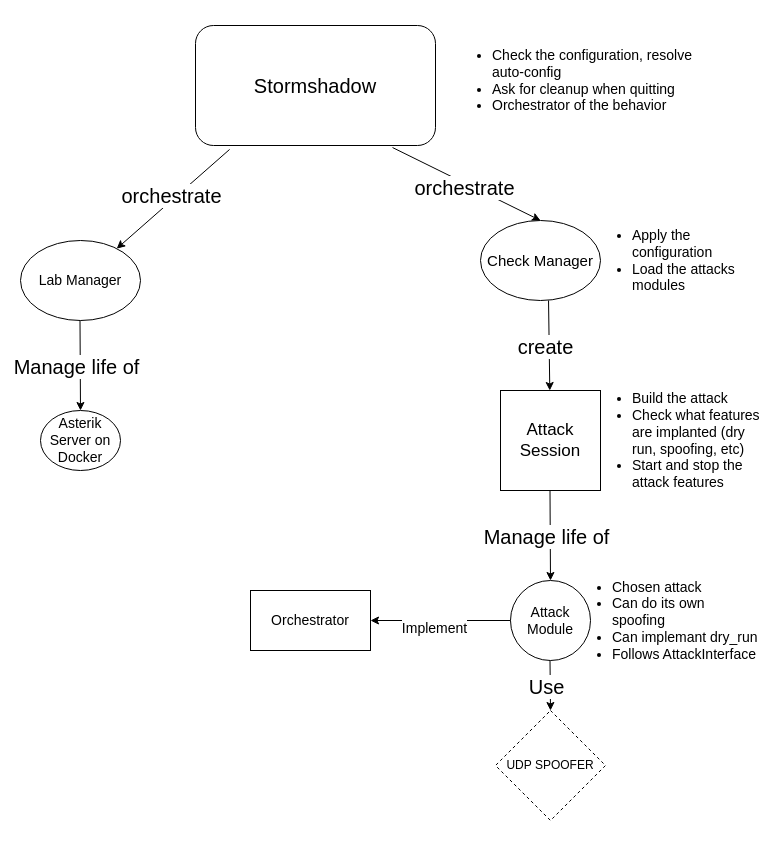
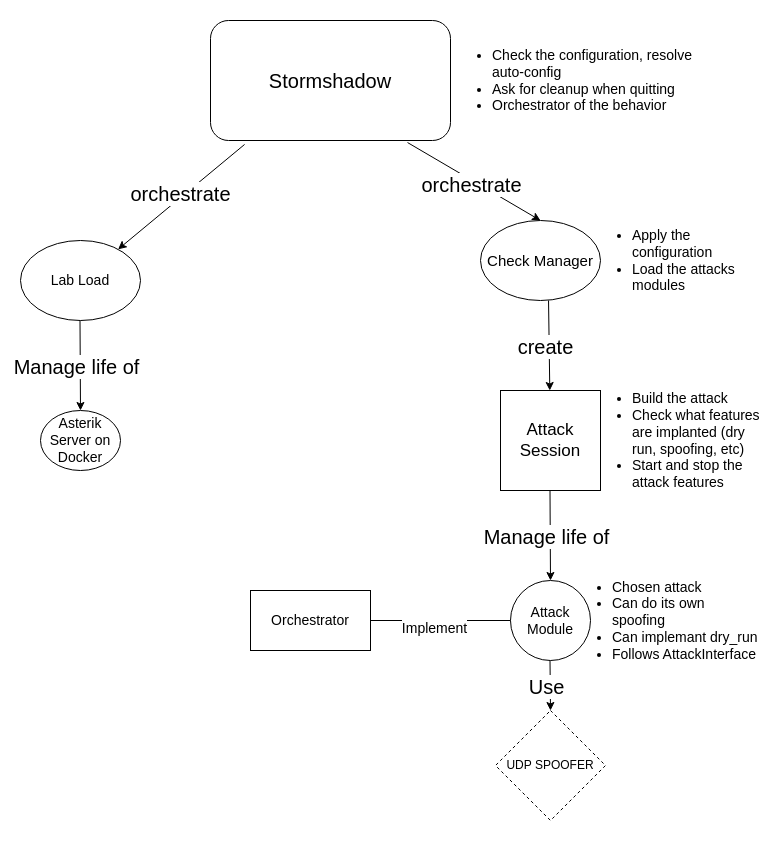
  <mxCell id="0" />
  <mxCell id="1" parent="0" />
- <mxCell id="2" value="&lt;div&gt;&lt;font style=&quot;font-size: 20px;&quot;&gt;Stormshadow&lt;/font&gt;&lt;/div&gt;" style="rounded=1;whiteSpace=wrap;html=1;" vertex="1" parent="1"><mxGeometry x="195" y="25" width="240" height="120" as="geometry" /></mxCell>
+ <mxCell id="2" value="&lt;div&gt;&lt;font style=&quot;font-size: 20px;&quot;&gt;Stormshadow&lt;/font&gt;&lt;/div&gt;" style="rounded=1;whiteSpace=wrap;html=1;" vertex="1" parent="1"><mxGeometry x="210" y="20" width="240" height="120" as="geometry" /></mxCell>
  <mxCell id="3" value="" style="endArrow=classic;html=1;rounded=0;exitX=0.142;exitY=1.033;exitDx=0;exitDy=0;exitPerimeter=0;" edge="1" parent="1" source="2" target="5"><mxGeometry width="50" height="50" relative="1" as="geometry"><mxPoint x="320" y="280" as="sourcePoint" /><mxPoint x="190" y="240" as="targetPoint" /></mxGeometry></mxCell>
  <mxCell id="4" value="&lt;font style=&quot;font-size: 20px;&quot;&gt;orchestrate&lt;/font&gt;" style="edgeLabel;html=1;align=center;verticalAlign=middle;resizable=0;points=[];" vertex="1" connectable="0" parent="3"><mxGeometry x="-0.009" y="-4" relative="1" as="geometry"><mxPoint as="offset" /></mxGeometry></mxCell>
- <mxCell id="5" value="Lab Manager" style="ellipse;whiteSpace=wrap;html=1;fontSize=14;" vertex="1" parent="1"><mxGeometry x="20" y="240" width="120" height="80" as="geometry" /></mxCell>
+ <mxCell id="5" value="Lab Load" style="ellipse;whiteSpace=wrap;html=1;fontSize=14;" vertex="1" parent="1"><mxGeometry x="20" y="240" width="120" height="80" as="geometry" /></mxCell>
  <mxCell id="6" value="Check Manager" style="ellipse;whiteSpace=wrap;html=1;fontSize=15;" vertex="1" parent="1"><mxGeometry x="480" y="220" width="120" height="80" as="geometry" /></mxCell>
  <mxCell id="7" value="" style="endArrow=classic;html=1;rounded=0;exitX=0.821;exitY=1.017;exitDx=0;exitDy=0;exitPerimeter=0;entryX=0.5;entryY=0;entryDx=0;entryDy=0;" edge="1" parent="1" source="2" target="6"><mxGeometry width="50" height="50" relative="1" as="geometry"><mxPoint x="346" y="160" as="sourcePoint" /><mxPoint x="220" y="265" as="targetPoint" /></mxGeometry></mxCell>
  <mxCell id="8" value="&lt;font style=&quot;font-size: 20px;&quot;&gt;orchestrate&lt;/font&gt;" style="edgeLabel;html=1;align=center;verticalAlign=middle;resizable=0;points=[];" vertex="1" connectable="0" parent="7"><mxGeometry x="-0.009" y="-4" relative="1" as="geometry"><mxPoint as="offset" /></mxGeometry></mxCell>
  <mxCell id="9" value="Attack Session" style="whiteSpace=wrap;html=1;aspect=fixed;fontSize=17;" vertex="1" parent="1"><mxGeometry x="500" y="390" width="100" height="100" as="geometry" /></mxCell>
  <mxCell id="10" value="" style="endArrow=classic;html=1;rounded=0;exitX=0.567;exitY=1;exitDx=0;exitDy=0;exitPerimeter=0;" edge="1" parent="1" source="6" target="9"><mxGeometry width="50" height="50" relative="1" as="geometry"><mxPoint x="540" y="300" as="sourcePoint" /><mxPoint x="550" y="390" as="targetPoint" /></mxGeometry></mxCell>
  <mxCell id="11" value="&lt;font style=&quot;font-size: 20px;&quot;&gt;create&lt;/font&gt;" style="edgeLabel;html=1;align=center;verticalAlign=middle;resizable=0;points=[];" vertex="1" connectable="0" parent="10"><mxGeometry x="-0.009" y="-4" relative="1" as="geometry"><mxPoint as="offset" /></mxGeometry></mxCell>
  <mxCell id="12" value="" style="endArrow=classic;html=1;rounded=0;exitX=0.567;exitY=1;exitDx=0;exitDy=0;exitPerimeter=0;entryX=0.5;entryY=0;entryDx=0;entryDy=0;" edge="1" parent="1" target="14"><mxGeometry width="50" height="50" relative="1" as="geometry"><mxPoint x="549.5" y="490" as="sourcePoint" /><mxPoint x="550.5" y="580" as="targetPoint" /></mxGeometry></mxCell>
  <mxCell id="13" value="&lt;font style=&quot;font-size: 20px;&quot;&gt;Manage life of&lt;br&gt;&lt;/font&gt;" style="edgeLabel;html=1;align=center;verticalAlign=middle;resizable=0;points=[];" vertex="1" connectable="0" parent="12"><mxGeometry x="-0.009" y="-4" relative="1" as="geometry"><mxPoint as="offset" /></mxGeometry></mxCell>
  <mxCell id="14" value="&lt;font style=&quot;font-size: 13px;&quot;&gt;&lt;font style=&quot;font-size: 14px;&quot;&gt;Attack Module&lt;/font&gt;&lt;br&gt;&lt;/font&gt;" style="ellipse;whiteSpace=wrap;html=1;aspect=fixed;" vertex="1" parent="1"><mxGeometry x="510" y="580" width="80" height="80" as="geometry" /></mxCell>
  <mxCell id="15" value="" style="endArrow=classic;html=1;rounded=0;exitX=0.567;exitY=1;exitDx=0;exitDy=0;exitPerimeter=0;entryX=0.5;entryY=0;entryDx=0;entryDy=0;" edge="1" parent="1" target="17"><mxGeometry width="50" height="50" relative="1" as="geometry"><mxPoint x="79.5" y="320" as="sourcePoint" /><mxPoint x="80.5" y="410" as="targetPoint" /></mxGeometry></mxCell>
  <mxCell id="16" value="&lt;font style=&quot;font-size: 20px;&quot;&gt;Manage life of&lt;br&gt;&lt;/font&gt;" style="edgeLabel;html=1;align=center;verticalAlign=middle;resizable=0;points=[];" vertex="1" connectable="0" parent="15"><mxGeometry x="-0.009" y="-4" relative="1" as="geometry"><mxPoint as="offset" /></mxGeometry></mxCell>
  <mxCell id="17" value="&lt;font style=&quot;font-size: 13px;&quot;&gt;&lt;font style=&quot;font-size: 14px;&quot;&gt;Asterik Server on Docker&lt;/font&gt;&lt;br&gt;&lt;/font&gt;" style="ellipse;whiteSpace=wrap;html=1;aspect=fixed;" vertex="1" parent="1"><mxGeometry x="40" y="410" width="80" height="60" as="geometry" /></mxCell>
  <mxCell id="18" value="&lt;ul&gt;&lt;li&gt;&lt;font&gt;Check the configuration, resolve auto-config&lt;/font&gt;&lt;/li&gt;&lt;li&gt;&lt;font&gt;Ask for cleanup when quitting&lt;/font&gt;&lt;/li&gt;&lt;li&gt;&lt;font&gt;Orchestrator of the behavior&lt;br&gt;&lt;/font&gt;&lt;/li&gt;&lt;/ul&gt;" style="text;html=1;align=left;verticalAlign=middle;whiteSpace=wrap;rounded=0;fontSize=14;" vertex="1" parent="1"><mxGeometry x="450" y="30" width="250" height="100" as="geometry" /></mxCell>
  <mxCell id="19" value="&lt;ul&gt;&lt;li&gt;Apply the configuration&lt;/li&gt;&lt;li&gt;Load the attacks modules&lt;/li&gt;&lt;/ul&gt;" style="text;html=1;align=left;verticalAlign=middle;whiteSpace=wrap;rounded=0;fontSize=14;" vertex="1" parent="1"><mxGeometry x="590" y="210" width="170" height="100" as="geometry" /></mxCell>
- <mxCell id="20" value="" style="endArrow=classic;html=1;rounded=0;exitX=0;exitY=0.5;exitDx=0;exitDy=0;" edge="1" parent="1" source="14" target="22"><mxGeometry width="50" height="50" relative="1" as="geometry"><mxPoint x="420" y="570" as="sourcePoint" /><mxPoint x="450" y="680" as="targetPoint" /></mxGeometry></mxCell>
+ <mxCell id="20" value="" style="endArrow=none;html=1;rounded=0;exitX=0;exitY=0.5;exitDx=0;exitDy=0;" edge="1" parent="1" source="14" target="22"><mxGeometry width="50" height="50" relative="1" as="geometry"><mxPoint x="420" y="570" as="sourcePoint" /><mxPoint x="450" y="680" as="targetPoint" /></mxGeometry></mxCell>
  <mxCell id="21" value="&lt;font&gt;Implement&lt;font&gt;&lt;br&gt;&lt;/font&gt;&lt;/font&gt;" style="edgeLabel;html=1;align=center;verticalAlign=middle;resizable=0;points=[];fontSize=14;" vertex="1" connectable="0" parent="20"><mxGeometry x="-0.009" y="-4" relative="1" as="geometry"><mxPoint x="-8" y="11" as="offset" /></mxGeometry></mxCell>
  <mxCell id="22" value="&lt;font style=&quot;font-size: 14px;&quot;&gt;Orchestrator&lt;/font&gt;" style="rounded=0;whiteSpace=wrap;html=1;" vertex="1" parent="1"><mxGeometry x="250" y="590" width="120" height="60" as="geometry" /></mxCell>
  <mxCell id="23" value="&lt;ul&gt;&lt;li align=&quot;left&quot;&gt;Build the attack&lt;/li&gt;&lt;li align=&quot;left&quot;&gt;Check what features are implanted (dry run, spoofing, etc)&lt;/li&gt;&lt;li align=&quot;left&quot;&gt;Start and stop the attack features&lt;/li&gt;&lt;/ul&gt;" style="text;html=1;align=left;verticalAlign=middle;whiteSpace=wrap;rounded=0;fontSize=14;" vertex="1" parent="1"><mxGeometry x="590" y="390" width="170" height="100" as="geometry" /></mxCell>
  <mxCell id="24" value="&lt;ul&gt;&lt;li align=&quot;left&quot;&gt;Chosen attack&lt;/li&gt;&lt;li align=&quot;left&quot;&gt;Can do its own spoofing&lt;/li&gt;&lt;li align=&quot;left&quot;&gt;Can implemant dry_run&lt;/li&gt;&lt;li align=&quot;left&quot;&gt;Follows AttackInterface&lt;br&gt;&lt;/li&gt;&lt;/ul&gt;" style="text;html=1;align=left;verticalAlign=middle;whiteSpace=wrap;rounded=0;fontSize=14;" vertex="1" parent="1"><mxGeometry x="570" y="560" width="190" height="120" as="geometry" /></mxCell>
  <mxCell id="25" value="" style="endArrow=classic;html=1;rounded=0;exitX=0.567;exitY=1;exitDx=0;exitDy=0;exitPerimeter=0;entryX=0.5;entryY=0;entryDx=0;entryDy=0;" edge="1" parent="1" target="27"><mxGeometry width="50" height="50" relative="1" as="geometry"><mxPoint x="549.5" y="660" as="sourcePoint" /><mxPoint x="550.5" y="750" as="targetPoint" /></mxGeometry></mxCell>
  <mxCell id="26" value="&lt;font style=&quot;font-size: 20px;&quot;&gt;Use&lt;/font&gt;" style="edgeLabel;html=1;align=center;verticalAlign=middle;resizable=0;points=[];" vertex="1" connectable="0" parent="25"><mxGeometry x="-0.009" y="-4" relative="1" as="geometry"><mxPoint as="offset" /></mxGeometry></mxCell>
  <mxCell id="27" value="UDP SPOOFER" style="rhombus;whiteSpace=wrap;html=1;dashed=1;" vertex="1" parent="1"><mxGeometry x="495" y="710" width="110" height="110" as="geometry" /></mxCell>
